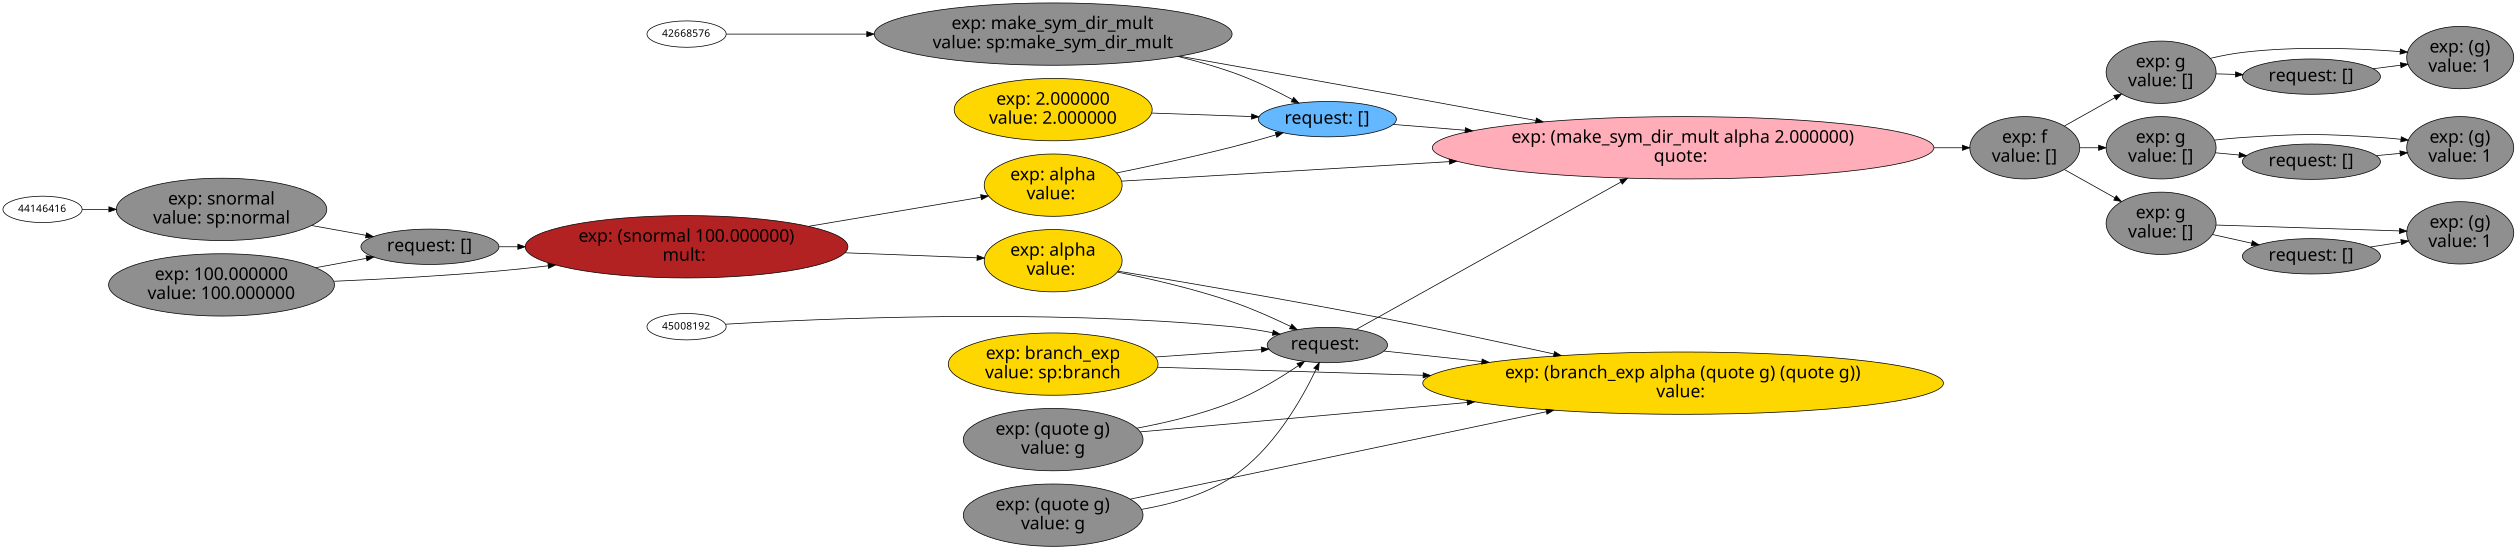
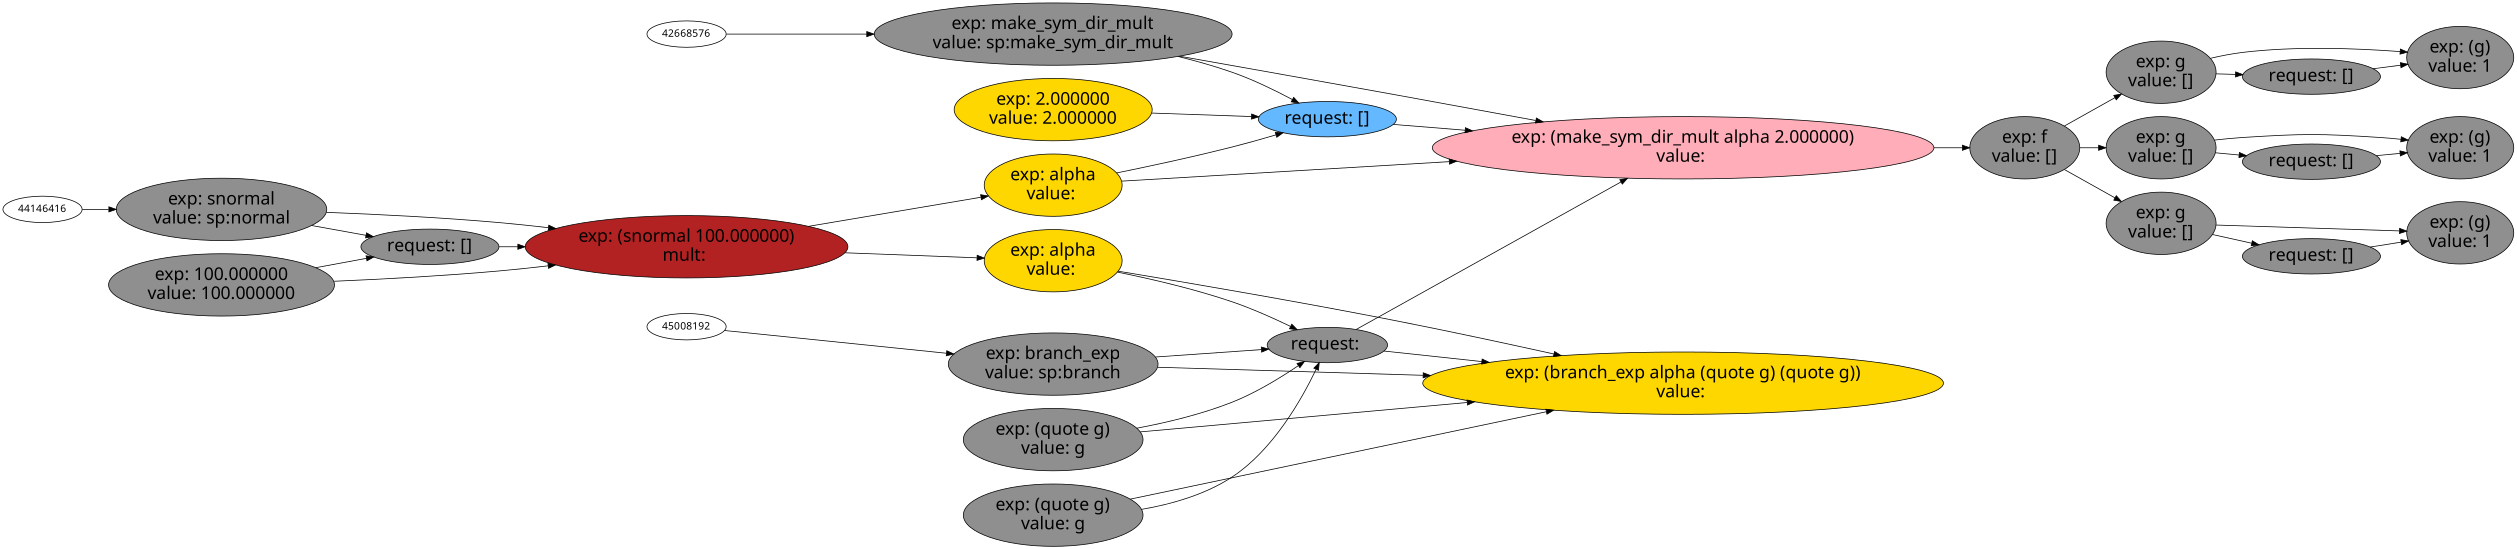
  digraph {
    fontname="Noto Sans"
    fontsize=24
    rankdir=LR
    node [fillcolor=grey56 fontname="Noto Sans" fontsize=24 shape=ellipse style=filled]
    edge [arrowhead=normal color=black constraint=true fontname="Noto Sans" style=solid]
    n1 [fillcolor=firebrick label="exp: (snormal 100.000000)\nmult: "]
    n2 [label="request: []"]
    n3 [label="exp: snormal\nvalue: sp:normal"]
    n4 [label="exp: 100.000000\nvalue: 100.000000"]
-   n5 [fillcolor=lightpink1 label="exp: (make_sym_dir_mult alpha 2.000000)\nquote: "]
+   n5 [fillcolor=lightpink1 label="exp: (make_sym_dir_mult alpha 2.000000)\nvalue: "]
    n6 [fillcolor=steelblue1 label="request: []"]
    n7 [label="exp: make_sym_dir_mult\nvalue: sp:make_sym_dir_mult"]
    n8 [fillcolor=gold label="exp: alpha\nvalue: "]
    n9 [fillcolor=gold label="exp: 2.000000\nvalue: 2.000000"]
    n10 [label="exp: f\nvalue: []"]
    n11 [label="exp: (g)\nvalue: 1"]
    n12 [label="request: []"]
    n13 [label="exp: g\nvalue: []"]
    n14 [label="exp: (g)\nvalue: 1"]
    n15 [label="request: []"]
    n16 [label="exp: g\nvalue: []"]
    n17 [label="exp: (g)\nvalue: 1"]
    n18 [label="request: []"]
    n19 [label="exp: g\nvalue: []"]
    n20 [fillcolor=gold label="exp: (branch_exp alpha (quote g) (quote g))\nvalue: "]
    n21 [label="request: "]
-   n22 [fillcolor=gold label="exp: branch_exp\nvalue: sp:branch"]
+   n22 [label="exp: branch_exp\nvalue: sp:branch"]
    n23 [fillcolor=gold label="exp: alpha\nvalue: "]
    n24 [label="exp: (quote g)\nvalue: g"]
    n25 [label="exp: (quote g)\nvalue: g"]
    42668576 [fillcolor="" fontsize="" shape="" style=""]
    44146416 [fillcolor="" fontsize="" shape="" style=""]
    45008192 [fillcolor="" fontsize="" shape="" style=""]
    subgraph sub_1 {
      label="Venture Families"
      subgraph sub_2 {
        label=1
        n1
        n2
        n3
        n4
      }
      subgraph sub_3 {
        label=2
        n5
        n6
        n7
        n8
        n9
      }
      subgraph sub_4 {
        label=3
        n10
      }
      subgraph sub_5 {
        label=4
        n11
        n12
        n13
      }
      subgraph sub_6 {
        label=5
        n14
        n15
        n16
      }
      subgraph sub_7 {
        label=6
        n17
        n18
        n19
      }
      subgraph sub_8 {
        label=7
        n20
        n21
        n22
        n23
        n24
        n25
      }
    }
    n1 -> n8
    n1 -> n23
    n2 -> n1
+   n3 -> n1
    n3 -> n2
    n4 -> n1
    n4 -> n2
    n5 -> n10
    n6 -> n5
    n7 -> n5
    n7 -> n6
    n8 -> n5
    n8 -> n6
    n9 -> n6
    n10 -> n13
    n10 -> n16
    n10 -> n19
    n12 -> n11
    n13 -> n11
    n13 -> n12
    n15 -> n14
    n16 -> n14
    n16 -> n15
    n18 -> n17
    n19 -> n17
    n19 -> n18
    n21 -> n5
    n21 -> n20
    n22 -> n20
    n22 -> n21
    n23 -> n20
    n23 -> n21
    n24 -> n20
    n24 -> n21
    n25 -> n20
    n25 -> n21
    42668576 -> n7
    44146416 -> n3
-   45008192 -> n21
+   45008192 -> n22
  }
